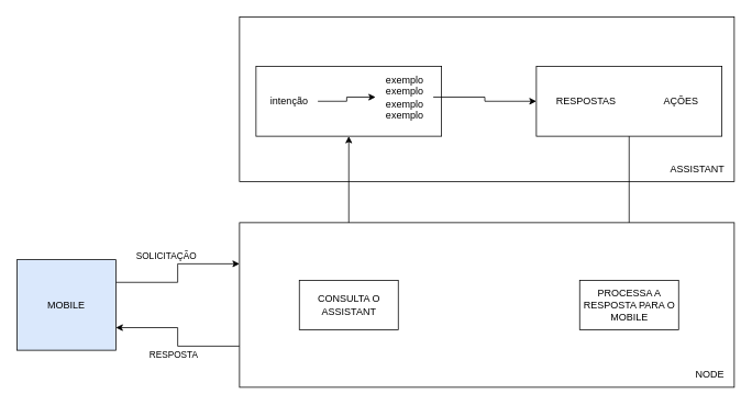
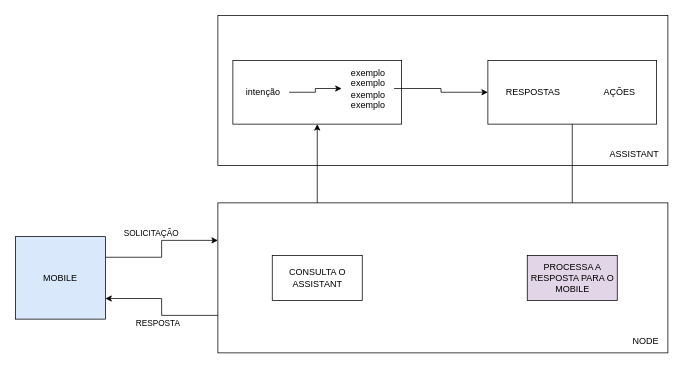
  <mxCell id="0" />
  <mxCell id="1" parent="0" />
  <mxCell id="2" value="" style="rounded=0;whiteSpace=wrap;html=1;movable=1;resizable=1;rotatable=1;deletable=1;editable=1;connectable=1;" vertex="1" parent="1"><mxGeometry x="290" y="20" width="600" height="200" as="geometry" /></mxCell>
  <mxCell id="3" value="" style="group" vertex="1" connectable="0" parent="1"><mxGeometry x="310" y="80" width="225" height="85" as="geometry" /></mxCell>
  <mxCell id="4" value="" style="rounded=0;whiteSpace=wrap;html=1;" vertex="1" parent="3"><mxGeometry width="225" height="85" as="geometry" /></mxCell>
  <mxCell id="5" value="intenção" style="text;html=1;align=center;verticalAlign=middle;resizable=0;points=[];autosize=1;strokeColor=none;fillColor=none;" vertex="1" parent="3"><mxGeometry x="5" y="27.5" width="70" height="30" as="geometry" /></mxCell>
  <mxCell id="6" value="exemplo&lt;br&gt;exemplo&lt;br&gt;exemplo&lt;br&gt;exemplo" style="text;html=1;align=center;verticalAlign=middle;resizable=0;points=[];autosize=1;strokeColor=none;fillColor=none;" vertex="1" parent="3"><mxGeometry x="145" y="2.5" width="70" height="70" as="geometry" /></mxCell>
  <mxCell id="7" value="" style="edgeStyle=orthogonalEdgeStyle;rounded=0;orthogonalLoop=1;jettySize=auto;html=1;" edge="1" parent="3" source="5" target="6"><mxGeometry relative="1" as="geometry" /></mxCell>
  <mxCell id="8" style="edgeStyle=orthogonalEdgeStyle;rounded=0;orthogonalLoop=1;jettySize=auto;html=1;exitX=1;exitY=0.25;exitDx=0;exitDy=0;entryX=0;entryY=0.25;entryDx=0;entryDy=0;" edge="1" parent="1" source="10" target="19"><mxGeometry relative="1" as="geometry" /></mxCell>
  <mxCell id="9" value="SOLICITAÇÃO" style="edgeLabel;html=1;align=center;verticalAlign=middle;resizable=0;points=[];" vertex="1" connectable="0" parent="8"><mxGeometry x="-0.493" y="2" relative="1" as="geometry"><mxPoint x="16" y="-30" as="offset" /></mxGeometry></mxCell>
  <mxCell id="10" value="MOBILE" style="whiteSpace=wrap;html=1;fillColor=#dae8fc;" vertex="1" parent="1"><mxGeometry x="20" y="315" width="120" height="110" as="geometry" /></mxCell>
  <mxCell id="11" style="edgeStyle=orthogonalEdgeStyle;rounded=0;orthogonalLoop=1;jettySize=auto;html=1;entryX=0.5;entryY=1;entryDx=0;entryDy=0;" edge="1" parent="1" source="21" target="4"><mxGeometry relative="1" as="geometry" /></mxCell>
  <mxCell id="12" value="" style="group" vertex="1" connectable="0" parent="1"><mxGeometry x="650" y="80" width="225" height="85" as="geometry" /></mxCell>
  <mxCell id="13" value="" style="rounded=0;whiteSpace=wrap;html=1;" vertex="1" parent="12"><mxGeometry width="225" height="85" as="geometry" /></mxCell>
  <mxCell id="14" value="RESPOSTAS" style="text;html=1;align=center;verticalAlign=middle;resizable=0;points=[];autosize=1;strokeColor=none;fillColor=none;" vertex="1" parent="12"><mxGeometry x="10" y="27.5" width="100" height="30" as="geometry" /></mxCell>
  <mxCell id="15" value="AÇÕES" style="text;html=1;align=center;verticalAlign=middle;resizable=0;points=[];autosize=1;strokeColor=none;fillColor=none;" vertex="1" parent="12"><mxGeometry x="140" y="27.5" width="70" height="30" as="geometry" /></mxCell>
  <mxCell id="16" style="edgeStyle=orthogonalEdgeStyle;rounded=0;orthogonalLoop=1;jettySize=auto;html=1;entryX=0;entryY=0.5;entryDx=0;entryDy=0;" edge="1" parent="1" source="6" target="13"><mxGeometry relative="1" as="geometry"><mxPoint x="640" y="123" as="targetPoint" /></mxGeometry></mxCell>
  <mxCell id="17" style="edgeStyle=orthogonalEdgeStyle;rounded=0;orthogonalLoop=1;jettySize=auto;html=1;entryX=0.5;entryY=0;entryDx=0;entryDy=0;" edge="1" parent="1" source="13" target="22"><mxGeometry relative="1" as="geometry" /></mxCell>
  <mxCell id="18" style="edgeStyle=orthogonalEdgeStyle;rounded=0;orthogonalLoop=1;jettySize=auto;html=1;exitX=0;exitY=0.75;exitDx=0;exitDy=0;entryX=1;entryY=0.75;entryDx=0;entryDy=0;" edge="1" parent="1" source="19" target="10"><mxGeometry relative="1" as="geometry" /></mxCell>
  <mxCell id="19" value="" style="rounded=0;whiteSpace=wrap;html=1;movable=1;resizable=1;rotatable=1;deletable=1;editable=1;connectable=1;" vertex="1" parent="1"><mxGeometry x="290" y="270" width="600" height="200" as="geometry" /></mxCell>
  <mxCell id="20" value="NODE" style="text;html=1;align=center;verticalAlign=middle;resizable=0;points=[];autosize=1;strokeColor=none;fillColor=none;" vertex="1" parent="1"><mxGeometry x="830" y="440" width="60" height="30" as="geometry" /></mxCell>
  <mxCell id="21" value="CONSULTA O ASSISTANT" style="whiteSpace=wrap;html=1;" vertex="1" parent="1"><mxGeometry x="362.5" y="340" width="120" height="60" as="geometry" /></mxCell>
- <mxCell id="22" value="PROCESSA A RESPOSTA PARA O MOBILE" style="whiteSpace=wrap;html=1;" vertex="1" parent="1"><mxGeometry x="702.5" y="340" width="120" height="60" as="geometry" /></mxCell>
+ <mxCell id="22" value="PROCESSA A RESPOSTA PARA O MOBILE" style="whiteSpace=wrap;html=1;fillColor=#e1d5e7;" vertex="1" parent="1"><mxGeometry x="702.5" y="340" width="120" height="60" as="geometry" /></mxCell>
  <mxCell id="23" value="ASSISTANT" style="text;html=1;align=center;verticalAlign=middle;resizable=0;points=[];autosize=1;strokeColor=none;fillColor=none;" vertex="1" parent="1"><mxGeometry x="800" y="190" width="90" height="30" as="geometry" /></mxCell>
  <mxCell id="24" value="RESPOSTA" style="edgeLabel;html=1;align=center;verticalAlign=middle;resizable=0;points=[];" vertex="1" connectable="0" parent="1"><mxGeometry x="209.999" y="430.003" as="geometry" /></mxCell>
